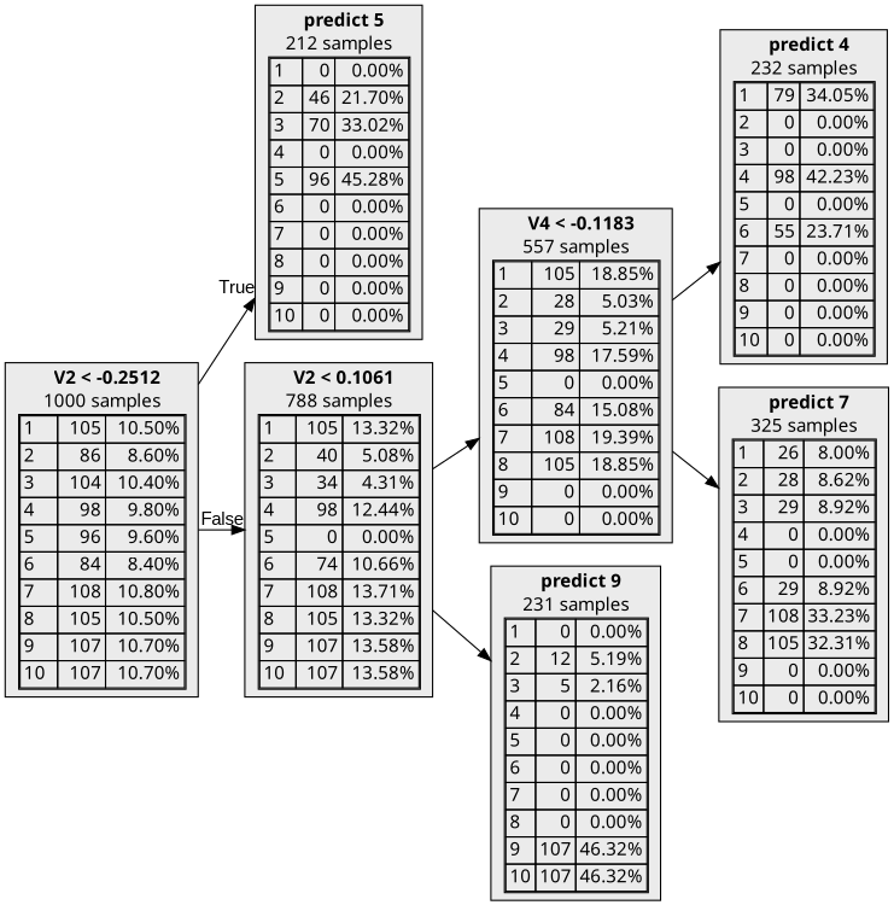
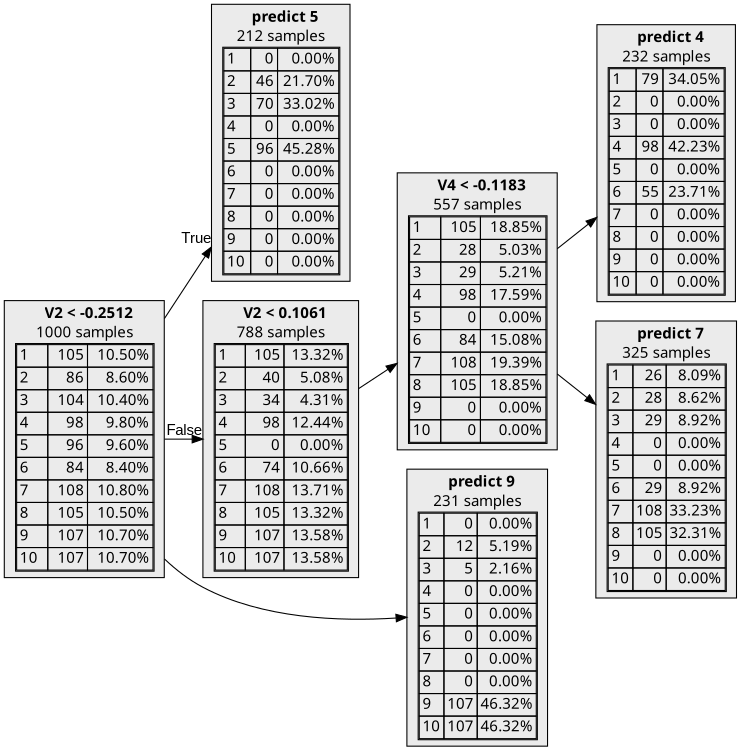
  digraph {
    rankdir=LR
    node [fillcolor="#EBEBEB" fontname="bold arial" shape=box style=filled color=black]
    n1 [label=<  <TABLE BORDER="0" CELLPADDING="0">       <TR>     <TD>       <B>V2 &lt; -0.2512</B>     </TD>   </TR>      <TR>       <TD>1000 samples</TD>     </TR>     <TR>   <TD>     <TABLE CELLSPACING="0">                <TR >     <TD ALIGN="LEFT">1</TD>     <TD ALIGN="RIGHT">105</TD>     <TD ALIGN="RIGHT">10.50%</TD>   </TR>   <TR >     <TD ALIGN="LEFT">2</TD>     <TD ALIGN="RIGHT">86</TD>     <TD ALIGN="RIGHT">8.60%</TD>   </TR>   <TR >     <TD ALIGN="LEFT">3</TD>     <TD ALIGN="RIGHT">104</TD>     <TD ALIGN="RIGHT">10.40%</TD>   </TR>   <TR >     <TD ALIGN="LEFT">4</TD>     <TD ALIGN="RIGHT">98</TD>     <TD ALIGN="RIGHT">9.80%</TD>   </TR>   <TR >     <TD ALIGN="LEFT">5</TD>     <TD ALIGN="RIGHT">96</TD>     <TD ALIGN="RIGHT">9.60%</TD>   </TR>   <TR >     <TD ALIGN="LEFT">6</TD>     <TD ALIGN="RIGHT">84</TD>     <TD ALIGN="RIGHT">8.40%</TD>   </TR>   <TR class="highlighted">     <TD ALIGN="LEFT">7</TD>     <TD ALIGN="RIGHT">108</TD>     <TD ALIGN="RIGHT">10.80%</TD>   </TR>   <TR >     <TD ALIGN="LEFT">8</TD>     <TD ALIGN="RIGHT">105</TD>     <TD ALIGN="RIGHT">10.50%</TD>   </TR>   <TR >     <TD ALIGN="LEFT">9</TD>     <TD ALIGN="RIGHT">107</TD>     <TD ALIGN="RIGHT">10.70%</TD>   </TR>   <TR >     <TD ALIGN="LEFT">10</TD>     <TD ALIGN="RIGHT">107</TD>     <TD ALIGN="RIGHT">10.70%</TD>   </TR>      </TABLE>   </TD> </TR>    </TABLE> > color=""]
    n2 [label=<  <TABLE BORDER="0" CELLPADDING="0">       <TR>     <TD>       <B>predict 5</B>     </TD>   </TR>      <TR>       <TD>212 samples</TD>     </TR>     <TR>   <TD>     <TABLE CELLSPACING="0">                <TR >     <TD ALIGN="LEFT">1</TD>     <TD ALIGN="RIGHT">0</TD>     <TD ALIGN="RIGHT">0.00%</TD>   </TR>   <TR >     <TD ALIGN="LEFT">2</TD>     <TD ALIGN="RIGHT">46</TD>     <TD ALIGN="RIGHT">21.70%</TD>   </TR>   <TR >     <TD ALIGN="LEFT">3</TD>     <TD ALIGN="RIGHT">70</TD>     <TD ALIGN="RIGHT">33.02%</TD>   </TR>   <TR >     <TD ALIGN="LEFT">4</TD>     <TD ALIGN="RIGHT">0</TD>     <TD ALIGN="RIGHT">0.00%</TD>   </TR>   <TR class="highlighted">     <TD ALIGN="LEFT">5</TD>     <TD ALIGN="RIGHT">96</TD>     <TD ALIGN="RIGHT">45.28%</TD>   </TR>   <TR >     <TD ALIGN="LEFT">6</TD>     <TD ALIGN="RIGHT">0</TD>     <TD ALIGN="RIGHT">0.00%</TD>   </TR>   <TR >     <TD ALIGN="LEFT">7</TD>     <TD ALIGN="RIGHT">0</TD>     <TD ALIGN="RIGHT">0.00%</TD>   </TR>   <TR >     <TD ALIGN="LEFT">8</TD>     <TD ALIGN="RIGHT">0</TD>     <TD ALIGN="RIGHT">0.00%</TD>   </TR>   <TR >     <TD ALIGN="LEFT">9</TD>     <TD ALIGN="RIGHT">0</TD>     <TD ALIGN="RIGHT">0.00%</TD>   </TR>   <TR >     <TD ALIGN="LEFT">10</TD>     <TD ALIGN="RIGHT">0</TD>     <TD ALIGN="RIGHT">0.00%</TD>   </TR>      </TABLE>   </TD> </TR>    </TABLE> >]
    n3 [label=<  <TABLE BORDER="0" CELLPADDING="0">       <TR>     <TD>       <B>V2 &lt; 0.1061</B>     </TD>   </TR>      <TR>       <TD>788 samples</TD>     </TR>     <TR>   <TD>     <TABLE CELLSPACING="0">                <TR >     <TD ALIGN="LEFT">1</TD>     <TD ALIGN="RIGHT">105</TD>     <TD ALIGN="RIGHT">13.32%</TD>   </TR>   <TR >     <TD ALIGN="LEFT">2</TD>     <TD ALIGN="RIGHT">40</TD>     <TD ALIGN="RIGHT">5.08%</TD>   </TR>   <TR >     <TD ALIGN="LEFT">3</TD>     <TD ALIGN="RIGHT">34</TD>     <TD ALIGN="RIGHT">4.31%</TD>   </TR>   <TR >     <TD ALIGN="LEFT">4</TD>     <TD ALIGN="RIGHT">98</TD>     <TD ALIGN="RIGHT">12.44%</TD>   </TR>   <TR >     <TD ALIGN="LEFT">5</TD>     <TD ALIGN="RIGHT">0</TD>     <TD ALIGN="RIGHT">0.00%</TD>   </TR>   <TR >     <TD ALIGN="LEFT">6</TD>     <TD ALIGN="RIGHT">74</TD>     <TD ALIGN="RIGHT">10.66%</TD>   </TR>   <TR class="highlighted">     <TD ALIGN="LEFT">7</TD>     <TD ALIGN="RIGHT">108</TD>     <TD ALIGN="RIGHT">13.71%</TD>   </TR>   <TR >     <TD ALIGN="LEFT">8</TD>     <TD ALIGN="RIGHT">105</TD>     <TD ALIGN="RIGHT">13.32%</TD>   </TR>   <TR >     <TD ALIGN="LEFT">9</TD>     <TD ALIGN="RIGHT">107</TD>     <TD ALIGN="RIGHT">13.58%</TD>   </TR>   <TR >     <TD ALIGN="LEFT">10</TD>     <TD ALIGN="RIGHT">107</TD>     <TD ALIGN="RIGHT">13.58%</TD>   </TR>      </TABLE>   </TD> </TR>    </TABLE> > color=""]
    n4 [label=<  <TABLE BORDER="0" CELLPADDING="0">       <TR>     <TD>       <B>V4 &lt; -0.1183</B>     </TD>   </TR>      <TR>       <TD>557 samples</TD>     </TR>     <TR>   <TD>     <TABLE CELLSPACING="0">                <TR >     <TD ALIGN="LEFT">1</TD>     <TD ALIGN="RIGHT">105</TD>     <TD ALIGN="RIGHT">18.85%</TD>   </TR>   <TR >     <TD ALIGN="LEFT">2</TD>     <TD ALIGN="RIGHT">28</TD>     <TD ALIGN="RIGHT">5.03%</TD>   </TR>   <TR >     <TD ALIGN="LEFT">3</TD>     <TD ALIGN="RIGHT">29</TD>     <TD ALIGN="RIGHT">5.21%</TD>   </TR>   <TR >     <TD ALIGN="LEFT">4</TD>     <TD ALIGN="RIGHT">98</TD>     <TD ALIGN="RIGHT">17.59%</TD>   </TR>   <TR >     <TD ALIGN="LEFT">5</TD>     <TD ALIGN="RIGHT">0</TD>     <TD ALIGN="RIGHT">0.00%</TD>   </TR>   <TR >     <TD ALIGN="LEFT">6</TD>     <TD ALIGN="RIGHT">84</TD>     <TD ALIGN="RIGHT">15.08%</TD>   </TR>   <TR class="highlighted">     <TD ALIGN="LEFT">7</TD>     <TD ALIGN="RIGHT">108</TD>     <TD ALIGN="RIGHT">19.39%</TD>   </TR>   <TR >     <TD ALIGN="LEFT">8</TD>     <TD ALIGN="RIGHT">105</TD>     <TD ALIGN="RIGHT">18.85%</TD>   </TR>   <TR >     <TD ALIGN="LEFT">9</TD>     <TD ALIGN="RIGHT">0</TD>     <TD ALIGN="RIGHT">0.00%</TD>   </TR>   <TR >     <TD ALIGN="LEFT">10</TD>     <TD ALIGN="RIGHT">0</TD>     <TD ALIGN="RIGHT">0.00%</TD>   </TR>      </TABLE>   </TD> </TR>    </TABLE> > color=""]
    n5 [label=<  <TABLE BORDER="0" CELLPADDING="0">       <TR>     <TD>       <B>predict 9</B>     </TD>   </TR>      <TR>       <TD>231 samples</TD>     </TR>     <TR>   <TD>     <TABLE CELLSPACING="0">                <TR >     <TD ALIGN="LEFT">1</TD>     <TD ALIGN="RIGHT">0</TD>     <TD ALIGN="RIGHT">0.00%</TD>   </TR>   <TR >     <TD ALIGN="LEFT">2</TD>     <TD ALIGN="RIGHT">12</TD>     <TD ALIGN="RIGHT">5.19%</TD>   </TR>   <TR >     <TD ALIGN="LEFT">3</TD>     <TD ALIGN="RIGHT">5</TD>     <TD ALIGN="RIGHT">2.16%</TD>   </TR>   <TR >     <TD ALIGN="LEFT">4</TD>     <TD ALIGN="RIGHT">0</TD>     <TD ALIGN="RIGHT">0.00%</TD>   </TR>   <TR >     <TD ALIGN="LEFT">5</TD>     <TD ALIGN="RIGHT">0</TD>     <TD ALIGN="RIGHT">0.00%</TD>   </TR>   <TR >     <TD ALIGN="LEFT">6</TD>     <TD ALIGN="RIGHT">0</TD>     <TD ALIGN="RIGHT">0.00%</TD>   </TR>   <TR >     <TD ALIGN="LEFT">7</TD>     <TD ALIGN="RIGHT">0</TD>     <TD ALIGN="RIGHT">0.00%</TD>   </TR>   <TR >     <TD ALIGN="LEFT">8</TD>     <TD ALIGN="RIGHT">0</TD>     <TD ALIGN="RIGHT">0.00%</TD>   </TR>   <TR class="highlighted">     <TD ALIGN="LEFT">9</TD>     <TD ALIGN="RIGHT">107</TD>     <TD ALIGN="RIGHT">46.32%</TD>   </TR>   <TR >     <TD ALIGN="LEFT">10</TD>     <TD ALIGN="RIGHT">107</TD>     <TD ALIGN="RIGHT">46.32%</TD>   </TR>      </TABLE>   </TD> </TR>    </TABLE> >]
    n6 [label=<  <TABLE BORDER="0" CELLPADDING="0">       <TR>     <TD>       <B>predict 4</B>     </TD>   </TR>      <TR>       <TD>232 samples</TD>     </TR>     <TR>   <TD>     <TABLE CELLSPACING="0">                <TR >     <TD ALIGN="LEFT">1</TD>     <TD ALIGN="RIGHT">79</TD>     <TD ALIGN="RIGHT">34.05%</TD>   </TR>   <TR >     <TD ALIGN="LEFT">2</TD>     <TD ALIGN="RIGHT">0</TD>     <TD ALIGN="RIGHT">0.00%</TD>   </TR>   <TR >     <TD ALIGN="LEFT">3</TD>     <TD ALIGN="RIGHT">0</TD>     <TD ALIGN="RIGHT">0.00%</TD>   </TR>   <TR class="highlighted">     <TD ALIGN="LEFT">4</TD>     <TD ALIGN="RIGHT">98</TD>     <TD ALIGN="RIGHT">42.23%</TD>   </TR>   <TR >     <TD ALIGN="LEFT">5</TD>     <TD ALIGN="RIGHT">0</TD>     <TD ALIGN="RIGHT">0.00%</TD>   </TR>   <TR >     <TD ALIGN="LEFT">6</TD>     <TD ALIGN="RIGHT">55</TD>     <TD ALIGN="RIGHT">23.71%</TD>   </TR>   <TR >     <TD ALIGN="LEFT">7</TD>     <TD ALIGN="RIGHT">0</TD>     <TD ALIGN="RIGHT">0.00%</TD>   </TR>   <TR >     <TD ALIGN="LEFT">8</TD>     <TD ALIGN="RIGHT">0</TD>     <TD ALIGN="RIGHT">0.00%</TD>   </TR>   <TR >     <TD ALIGN="LEFT">9</TD>     <TD ALIGN="RIGHT">0</TD>     <TD ALIGN="RIGHT">0.00%</TD>   </TR>   <TR >     <TD ALIGN="LEFT">10</TD>     <TD ALIGN="RIGHT">0</TD>     <TD ALIGN="RIGHT">0.00%</TD>   </TR>      </TABLE>   </TD> </TR>    </TABLE> >]
-   n7 [label=<  <TABLE BORDER="0" CELLPADDING="0">       <TR>     <TD>       <B>predict 7</B>     </TD>   </TR>      <TR>       <TD>325 samples</TD>     </TR>     <TR>   <TD>     <TABLE CELLSPACING="0">                <TR >     <TD ALIGN="LEFT">1</TD>     <TD ALIGN="RIGHT">26</TD>     <TD ALIGN="RIGHT">8.00%</TD>   </TR>   <TR >     <TD ALIGN="LEFT">2</TD>     <TD ALIGN="RIGHT">28</TD>     <TD ALIGN="RIGHT">8.62%</TD>   </TR>   <TR >     <TD ALIGN="LEFT">3</TD>     <TD ALIGN="RIGHT">29</TD>     <TD ALIGN="RIGHT">8.92%</TD>   </TR>   <TR >     <TD ALIGN="LEFT">4</TD>     <TD ALIGN="RIGHT">0</TD>     <TD ALIGN="RIGHT">0.00%</TD>   </TR>   <TR >     <TD ALIGN="LEFT">5</TD>     <TD ALIGN="RIGHT">0</TD>     <TD ALIGN="RIGHT">0.00%</TD>   </TR>   <TR >     <TD ALIGN="LEFT">6</TD>     <TD ALIGN="RIGHT">29</TD>     <TD ALIGN="RIGHT">8.92%</TD>   </TR>   <TR class="highlighted">     <TD ALIGN="LEFT">7</TD>     <TD ALIGN="RIGHT">108</TD>     <TD ALIGN="RIGHT">33.23%</TD>   </TR>   <TR >     <TD ALIGN="LEFT">8</TD>     <TD ALIGN="RIGHT">105</TD>     <TD ALIGN="RIGHT">32.31%</TD>   </TR>   <TR >     <TD ALIGN="LEFT">9</TD>     <TD ALIGN="RIGHT">0</TD>     <TD ALIGN="RIGHT">0.00%</TD>   </TR>   <TR >     <TD ALIGN="LEFT">10</TD>     <TD ALIGN="RIGHT">0</TD>     <TD ALIGN="RIGHT">0.00%</TD>   </TR>      </TABLE>   </TD> </TR>    </TABLE> >]
+   n7 [label=<  <TABLE BORDER="0" CELLPADDING="0">       <TR>     <TD>       <B>predict 7</B>     </TD>   </TR>      <TR>       <TD>325 samples</TD>     </TR>     <TR>   <TD>     <TABLE CELLSPACING="0">                <TR >     <TD ALIGN="LEFT">1</TD>     <TD ALIGN="RIGHT">26</TD>     <TD ALIGN="RIGHT">8.09%</TD>   </TR>   <TR >     <TD ALIGN="LEFT">2</TD>     <TD ALIGN="RIGHT">28</TD>     <TD ALIGN="RIGHT">8.62%</TD>   </TR>   <TR >     <TD ALIGN="LEFT">3</TD>     <TD ALIGN="RIGHT">29</TD>     <TD ALIGN="RIGHT">8.92%</TD>   </TR>   <TR >     <TD ALIGN="LEFT">4</TD>     <TD ALIGN="RIGHT">0</TD>     <TD ALIGN="RIGHT">0.00%</TD>   </TR>   <TR >     <TD ALIGN="LEFT">5</TD>     <TD ALIGN="RIGHT">0</TD>     <TD ALIGN="RIGHT">0.00%</TD>   </TR>   <TR >     <TD ALIGN="LEFT">6</TD>     <TD ALIGN="RIGHT">29</TD>     <TD ALIGN="RIGHT">8.92%</TD>   </TR>   <TR class="highlighted">     <TD ALIGN="LEFT">7</TD>     <TD ALIGN="RIGHT">108</TD>     <TD ALIGN="RIGHT">33.23%</TD>   </TR>   <TR >     <TD ALIGN="LEFT">8</TD>     <TD ALIGN="RIGHT">105</TD>     <TD ALIGN="RIGHT">32.31%</TD>   </TR>   <TR >     <TD ALIGN="LEFT">9</TD>     <TD ALIGN="RIGHT">0</TD>     <TD ALIGN="RIGHT">0.00%</TD>   </TR>   <TR >     <TD ALIGN="LEFT">10</TD>     <TD ALIGN="RIGHT">0</TD>     <TD ALIGN="RIGHT">0.00%</TD>   </TR>      </TABLE>   </TD> </TR>    </TABLE> >]
    n1 -> n2 [fontname=arial headlabel=True labelangle=45 labeldistance=2.5]
    n1 -> n3 [fontname=arial headlabel=False labelangle=-45 labeldistance=2.5]
    n3 -> n4
-   n3 -> n5
+   n1 -> n5
    n4 -> n6
    n4 -> n7
  }
